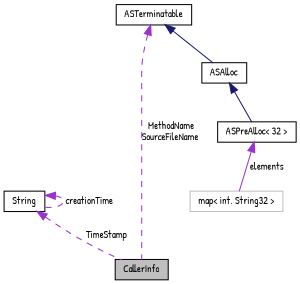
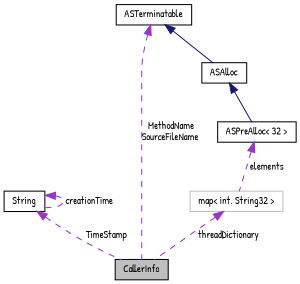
  digraph {
    fontname="Patrick Hand"
    node [color=black fillcolor=white fontname="Patrick Hand" fontsize=10 shape=record style=filled]
    edge [color=darkorchid3 dir=back fontname="Patrick Hand" fontsize=10 labelfontname=Helvetica labelfontsize=10 style=dashed]
    n1 [fillcolor=grey75 fontcolor=black height=0.2 label=CallerInfo width=0.4]
    n2 [height=0.2 label=String width=0.4]
    n3 [color=grey75 height=0.2 label="map\< int, String32 \>" width=0.4]
    n4 [height=0.2 label="ASPreAlloc\< 32 \>" width=0.4]
    n5 [height=0.2 label=ASAlloc width=0.4]
    n6 [height=0.2 label=ASTerminatable width=0.4]
    n2 -> n1 [label=" TimeStamp"]
    n2 -> n2 [label=" creationTime"]
-   n4 -> n3 [label=" elements" style=solid]
+   n3 -> n1 [label=" threadDictionary"]
+   n4 -> n3 [label=" elements"]
    n5 -> n4 [color=midnightblue style=solid]
    n6 -> n1 [label=" MethodName\nSourceFileName"]
    n6 -> n5 [color=midnightblue style=solid]
  }
